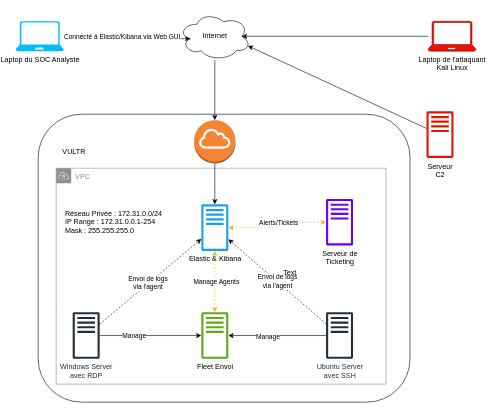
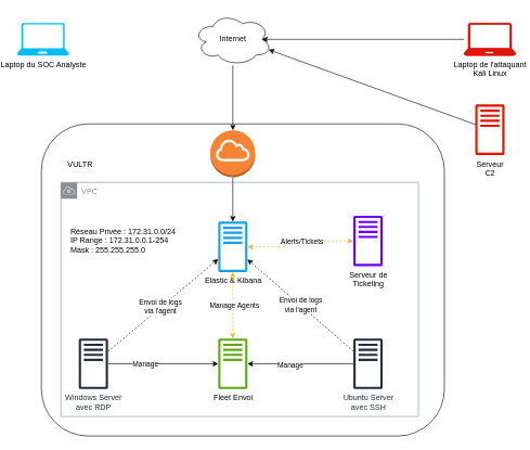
  <mxCell id="0" />
  <mxCell id="1" parent="0" />
  <mxCell id="2" value="" style="rounded=1;whiteSpace=wrap;html=1;" vertex="1" parent="1"><mxGeometry x="58" y="190" width="620" height="480" as="geometry" /></mxCell>
  <mxCell id="3" value="VPC" style="sketch=0;outlineConnect=0;gradientColor=none;html=1;whiteSpace=wrap;fontSize=12;fontStyle=0;shape=mxgraph.aws4.group;grIcon=mxgraph.aws4.group_vpc;strokeColor=#879196;fillColor=none;verticalAlign=top;align=left;spacingLeft=30;fontColor=#879196;dashed=0;movable=1;resizable=1;rotatable=1;deletable=1;editable=1;locked=0;connectable=1;" vertex="1" parent="1"><mxGeometry x="88" y="280" width="550" height="360" as="geometry" /></mxCell>
  <mxCell id="4" style="edgeStyle=orthogonalEdgeStyle;rounded=0;orthogonalLoop=1;jettySize=auto;html=1;startArrow=classic;startFill=1;strokeColor=#edae3a;dashed=1;" edge="1" parent="1" source="6" target="20"><mxGeometry relative="1" as="geometry" /></mxCell>
  <mxCell id="5" value="Alerts/Tickets" style="edgeLabel;html=1;align=center;verticalAlign=middle;resizable=0;points=[];" vertex="1" connectable="0" parent="4"><mxGeometry x="0.04" y="-2" relative="1" as="geometry"><mxPoint as="offset" /></mxGeometry></mxCell>
  <mxCell id="6" value="&lt;font color=&quot;#000000&quot;&gt;Elastic &amp;amp; Kibana&lt;/font&gt;" style="sketch=0;outlineConnect=0;fontColor=#ffffff;fillColor=#1ba1e2;strokeColor=#006EAF;dashed=0;verticalLabelPosition=bottom;verticalAlign=top;align=center;html=1;fontSize=12;fontStyle=0;aspect=fixed;pointerEvents=1;shape=mxgraph.aws4.traditional_server;" vertex="1" parent="1"><mxGeometry x="330" y="340" width="45" height="78" as="geometry" /></mxCell>
  <mxCell id="7" style="edgeStyle=orthogonalEdgeStyle;rounded=0;orthogonalLoop=1;jettySize=auto;html=1;" edge="1" parent="1" source="11" target="19"><mxGeometry relative="1" as="geometry" /></mxCell>
  <mxCell id="8" value="Manage" style="edgeLabel;html=1;align=center;verticalAlign=middle;resizable=0;points=[];" vertex="1" connectable="0" parent="7"><mxGeometry x="-0.333" relative="1" as="geometry"><mxPoint as="offset" /></mxGeometry></mxCell>
  <mxCell id="9" style="rounded=0;orthogonalLoop=1;jettySize=auto;html=1;dashed=1;" edge="1" parent="1" source="11" target="6"><mxGeometry relative="1" as="geometry" /></mxCell>
  <mxCell id="10" value="&lt;div&gt;Envoi de logs &lt;br&gt;&lt;/div&gt;&lt;div&gt;via l'agent&lt;br&gt;&lt;/div&gt;" style="edgeLabel;html=1;align=center;verticalAlign=middle;resizable=0;points=[];" vertex="1" connectable="0" parent="9"><mxGeometry x="-0.038" y="2" relative="1" as="geometry"><mxPoint as="offset" /></mxGeometry></mxCell>
  <mxCell id="11" value="&lt;div&gt;Windows Server&lt;/div&gt;&lt;div&gt;avec RDP&lt;/div&gt;" style="sketch=0;outlineConnect=0;fontColor=#232F3E;gradientColor=none;fillColor=#232F3D;strokeColor=none;dashed=0;verticalLabelPosition=bottom;verticalAlign=top;align=center;html=1;fontSize=12;fontStyle=0;aspect=fixed;pointerEvents=1;shape=mxgraph.aws4.traditional_server;" vertex="1" parent="1"><mxGeometry x="115.5" y="520" width="45" height="78" as="geometry" /></mxCell>
  <mxCell id="12" style="edgeStyle=orthogonalEdgeStyle;rounded=0;orthogonalLoop=1;jettySize=auto;html=1;" edge="1" parent="1" source="16" target="19"><mxGeometry relative="1" as="geometry" /></mxCell>
  <mxCell id="13" value="Manage" style="edgeLabel;html=1;align=center;verticalAlign=middle;resizable=0;points=[];" vertex="1" connectable="0" parent="12"><mxGeometry x="0.2" y="1" relative="1" as="geometry"><mxPoint as="offset" /></mxGeometry></mxCell>
  <mxCell id="14" style="rounded=0;orthogonalLoop=1;jettySize=auto;html=1;dashed=1;" edge="1" parent="1" source="16" target="6"><mxGeometry relative="1" as="geometry" /></mxCell>
  <mxCell id="15" value="&lt;div&gt;Envoi de logs&lt;/div&gt;&lt;div&gt;via l'agent&lt;br&gt;&lt;/div&gt;" style="edgeLabel;html=1;align=center;verticalAlign=middle;resizable=0;points=[];" vertex="1" connectable="0" parent="14"><mxGeometry x="0.004" y="-1" relative="1" as="geometry"><mxPoint as="offset" /></mxGeometry></mxCell>
  <mxCell id="16" value="&lt;div&gt;Ubuntu Server&lt;/div&gt;&lt;div&gt;avec SSH&lt;br&gt;&lt;/div&gt;" style="sketch=0;outlineConnect=0;fontColor=#232F3E;gradientColor=none;fillColor=#232F3D;strokeColor=none;dashed=0;verticalLabelPosition=bottom;verticalAlign=top;align=center;html=1;fontSize=12;fontStyle=0;aspect=fixed;pointerEvents=1;shape=mxgraph.aws4.traditional_server;" vertex="1" parent="1"><mxGeometry x="538" y="520" width="45" height="78" as="geometry" /></mxCell>
  <mxCell id="17" style="edgeStyle=orthogonalEdgeStyle;rounded=0;orthogonalLoop=1;jettySize=auto;html=1;startArrow=classic;startFill=1;dashed=1;strokeColor=#f0b80f;" edge="1" parent="1" source="19" target="6"><mxGeometry relative="1" as="geometry" /></mxCell>
  <mxCell id="18" value="Manage Agents" style="edgeLabel;html=1;align=center;verticalAlign=middle;resizable=0;points=[];" vertex="1" connectable="0" parent="17"><mxGeometry x="0.018" y="-1" relative="1" as="geometry"><mxPoint x="1" as="offset" /></mxGeometry></mxCell>
  <mxCell id="19" value="&lt;font color=&quot;#000000&quot;&gt;Fleet Envoi&lt;/font&gt;" style="sketch=0;outlineConnect=0;fontColor=#ffffff;fillColor=#60a917;strokeColor=#2D7600;dashed=0;verticalLabelPosition=bottom;verticalAlign=top;align=center;html=1;fontSize=12;fontStyle=0;aspect=fixed;pointerEvents=1;shape=mxgraph.aws4.traditional_server;" vertex="1" parent="1"><mxGeometry x="330" y="520" width="45" height="78" as="geometry" /></mxCell>
  <mxCell id="20" value="&lt;div&gt;&lt;font color=&quot;#000000&quot;&gt;Serveur de&lt;/font&gt;&lt;/div&gt;&lt;div&gt;&lt;font color=&quot;#000000&quot;&gt;Ticketing&lt;br&gt;&lt;/font&gt;&lt;/div&gt;" style="sketch=0;outlineConnect=0;fontColor=#ffffff;fillColor=#6a00ff;strokeColor=#3700CC;dashed=0;verticalLabelPosition=bottom;verticalAlign=top;align=center;html=1;fontSize=12;fontStyle=0;aspect=fixed;pointerEvents=1;shape=mxgraph.aws4.traditional_server;" vertex="1" parent="1"><mxGeometry x="538" y="331" width="45" height="78" as="geometry" /></mxCell>
- <mxCell id="21" value="&lt;div&gt;&lt;font color=&quot;#000000&quot;&gt;Serveur&lt;/font&gt;&lt;/div&gt;&lt;div&gt;&lt;font color=&quot;#000000&quot;&gt;C2&lt;br&gt;&lt;/font&gt;&lt;/div&gt;" style="sketch=0;outlineConnect=0;fontColor=#ffffff;fillColor=#e51400;strokeColor=#B20000;dashed=0;verticalLabelPosition=bottom;verticalAlign=top;align=center;html=1;fontSize=12;fontStyle=0;aspect=fixed;pointerEvents=1;shape=mxgraph.aws4.traditional_server;" vertex="1" parent="1"><mxGeometry x="705.5" y="185" width="45" height="78" as="geometry" /></mxCell>
+ <mxCell id="21" value="&lt;div&gt;&lt;font color=&quot;#000000&quot;&gt;Serveur&lt;/font&gt;&lt;/div&gt;&lt;div&gt;&lt;font color=&quot;#000000&quot;&gt;C2&lt;br&gt;&lt;/font&gt;&lt;/div&gt;" style="sketch=0;outlineConnect=0;fontColor=#ffffff;fillColor=#e51400;strokeColor=#B20000;dashed=0;verticalLabelPosition=bottom;verticalAlign=top;align=center;html=1;fontSize=12;fontStyle=0;aspect=fixed;pointerEvents=1;shape=mxgraph.aws4.traditional_server;" vertex="1" parent="1"><mxGeometry x="725.5" y="160" width="45" height="78" as="geometry" /></mxCell>
  <mxCell id="22" value="VULTR" style="text;html=1;align=center;verticalAlign=middle;whiteSpace=wrap;rounded=0;" vertex="1" parent="1"><mxGeometry x="88" y="238" width="60" height="30" as="geometry" /></mxCell>
- <mxCell id="23" value="Text" style="text;html=1;align=center;verticalAlign=middle;whiteSpace=wrap;rounded=0;" vertex="1" parent="1"><mxGeometry x="448" y="440" width="60" height="30" as="geometry" /></mxCell>
  <mxCell id="24" value="&lt;div align=&quot;left&quot;&gt;Réseau Privée : 172.31.0.0/24&lt;/div&gt;&lt;div align=&quot;left&quot;&gt;IP Range : 172.31.0.0.1-254&lt;/div&gt;&lt;div align=&quot;left&quot;&gt;Mask : 255.255.255.0&lt;br&gt;&lt;/div&gt;" style="text;html=1;align=left;verticalAlign=middle;whiteSpace=wrap;rounded=0;" vertex="1" parent="1"><mxGeometry x="100.5" y="340" width="180" height="60" as="geometry" /></mxCell>
  <mxCell id="25" style="edgeStyle=orthogonalEdgeStyle;rounded=0;orthogonalLoop=1;jettySize=auto;html=1;exitX=0.5;exitY=1;exitDx=0;exitDy=0;exitPerimeter=0;" edge="1" parent="1" source="26" target="6"><mxGeometry relative="1" as="geometry" /></mxCell>
  <mxCell id="26" value="" style="outlineConnect=0;dashed=0;verticalLabelPosition=bottom;verticalAlign=top;align=center;html=1;shape=mxgraph.aws3.internet_gateway;fillColor=#F58534;gradientColor=none;" vertex="1" parent="1"><mxGeometry x="318" y="200" width="69" height="72" as="geometry" /></mxCell>
  <mxCell id="27" value="Internet" style="ellipse;shape=cloud;whiteSpace=wrap;html=1;" vertex="1" parent="1"><mxGeometry x="292.5" y="20" width="120" height="80" as="geometry" /></mxCell>
  <mxCell id="28" style="edgeStyle=orthogonalEdgeStyle;rounded=0;orthogonalLoop=1;jettySize=auto;html=1;entryX=0.5;entryY=0;entryDx=0;entryDy=0;entryPerimeter=0;" edge="1" parent="1" source="27" target="26"><mxGeometry relative="1" as="geometry" /></mxCell>
  <mxCell id="29" value="Laptop du SOC Analyste" style="verticalLabelPosition=bottom;html=1;verticalAlign=top;align=center;strokeColor=none;fillColor=#00BEF2;shape=mxgraph.azure.laptop;pointerEvents=1;" vertex="1" parent="1"><mxGeometry x="20.5" y="35" width="80" height="50" as="geometry" /></mxCell>
- <mxCell id="30" style="rounded=0;orthogonalLoop=1;jettySize=auto;html=1;entryX=0.16;entryY=0.55;entryDx=0;entryDy=0;entryPerimeter=0;edgeStyle=orthogonalEdgeStyle;" edge="1" parent="1" source="29" target="27"><mxGeometry relative="1" as="geometry" /></mxCell>
- <mxCell id="31" value="Connecté à Elastic/Kibana via Web GUI" style="edgeLabel;html=1;align=center;verticalAlign=middle;resizable=0;points=[];" vertex="1" connectable="0" parent="30"><mxGeometry x="-0.42" y="2" relative="1" as="geometry"><mxPoint x="35" y="2" as="offset" /></mxGeometry></mxCell>
  <mxCell id="32" value="&lt;div&gt;&lt;font color=&quot;#000000&quot;&gt;Laptop de l'attaquant&lt;/font&gt;&lt;/div&gt;&lt;div&gt;&lt;font color=&quot;#000000&quot;&gt;Kali Linux&lt;br&gt;&lt;/font&gt;&lt;/div&gt;" style="verticalLabelPosition=bottom;html=1;verticalAlign=top;align=center;strokeColor=#B20000;fillColor=#e51400;shape=mxgraph.azure.laptop;pointerEvents=1;fontColor=#ffffff;" vertex="1" parent="1"><mxGeometry x="708" y="35" width="80" height="50" as="geometry" /></mxCell>
  <mxCell id="33" style="edgeStyle=orthogonalEdgeStyle;rounded=0;orthogonalLoop=1;jettySize=auto;html=1;entryX=0.875;entryY=0.5;entryDx=0;entryDy=0;entryPerimeter=0;" edge="1" parent="1" source="32" target="27"><mxGeometry relative="1" as="geometry" /></mxCell>
  <mxCell id="34" style="rounded=0;orthogonalLoop=1;jettySize=auto;html=1;entryX=0.96;entryY=0.7;entryDx=0;entryDy=0;entryPerimeter=0;" edge="1" parent="1" source="21" target="27"><mxGeometry relative="1" as="geometry" /></mxCell>
